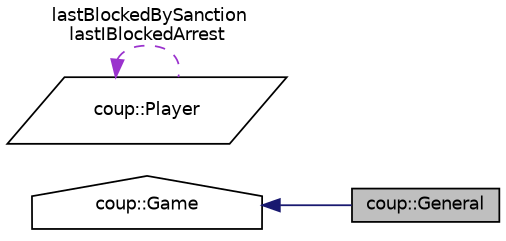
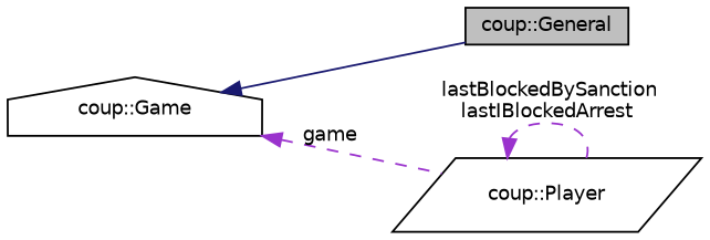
  digraph {
    rankdir=LR
    node [color=black fillcolor=white fontname=Helvetica fontsize=10 style=filled]
    edge [color=darkorchid3 dir=back fontname=Helvetica fontsize=10 labelfontname=Helvetica labelfontsize=10 style=dashed]
    n1 [fillcolor=grey75 fontcolor=black height=0.2 label="coup::General" shape=box width=0.4]
    n2 [height=0.2 label="coup::Player" shape=parallelogram width=0.4]
    n3 [height=0.2 label="coup::Game" shape=house width=0.4]
    n2 -> n2 [label=" lastBlockedBySanction\nlastIBlockedArrest"]
    n3 -> n1 [color=midnightblue style=solid]
+   n3 -> n2 [label=" game"]
  }
